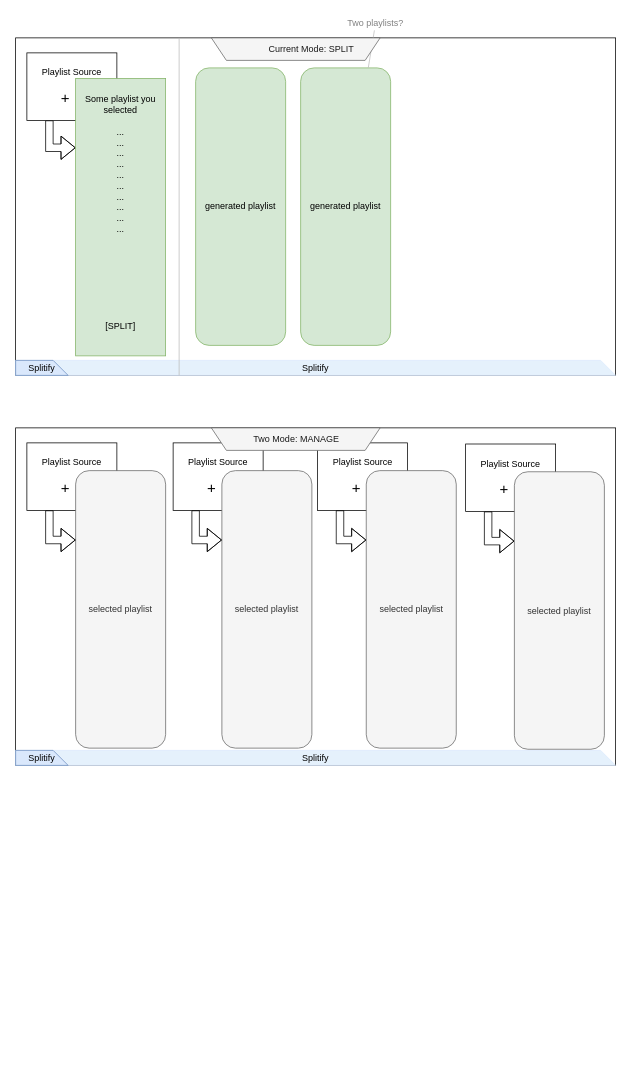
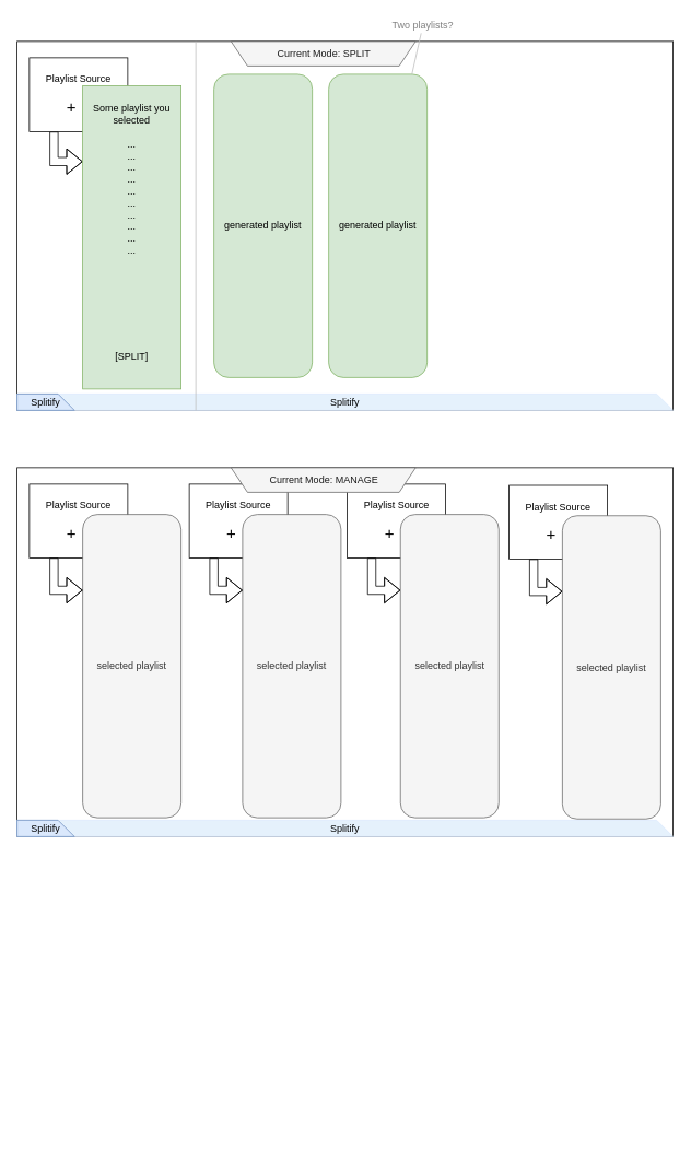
  <mxCell id="0" />
  <mxCell id="1" parent="0" />
  <mxCell id="2" value="" style="rounded=0;whiteSpace=wrap;html=1;labelBackgroundColor=none;strokeColor=#000000;fillColor=#FFFFFF;gradientColor=none;aspect=fixed;" vertex="1" parent="1"><mxGeometry x="20" y="50" width="800" height="450" as="geometry" /></mxCell>
  <mxCell id="3" value="Splitify" style="shape=card;whiteSpace=wrap;html=1;labelBackgroundColor=none;rotation=90;horizontal=0;strokeColor=#DAE8FC;fillColor=#E5F1FC;" vertex="1" parent="1"><mxGeometry x="410" y="90" width="20" height="800" as="geometry" /></mxCell>
  <mxCell id="4" style="edgeStyle=orthogonalEdgeStyle;rounded=0;orthogonalLoop=1;jettySize=auto;html=1;exitX=0.25;exitY=1;exitDx=0;exitDy=0;entryX=0;entryY=0.25;entryDx=0;entryDy=0;startArrow=none;startFill=0;endArrow=block;endFill=0;shape=flexArrow;endSize=6;sourcePerimeterSpacing=0;targetPerimeterSpacing=0;" edge="1" parent="1" source="5" target="6"><mxGeometry relative="1" as="geometry" /></mxCell>
  <mxCell id="5" value="Playlist Source&lt;br&gt;&lt;br&gt;&lt;font style=&quot;font-size: 20px&quot;&gt;+&amp;nbsp; &amp;nbsp;&lt;/font&gt;" style="rounded=0;whiteSpace=wrap;html=1;labelBackgroundColor=none;strokeColor=#000000;fillColor=#FFFFFF;gradientColor=none;" vertex="1" parent="1"><mxGeometry x="35" y="70" width="120" height="90" as="geometry" /></mxCell>
  <mxCell id="6" value="&lt;br&gt;Some playlist you selected&lt;br&gt;&lt;br&gt;...&lt;br&gt;...&lt;br&gt;...&lt;br&gt;...&lt;br&gt;...&lt;br&gt;...&lt;br&gt;...&lt;br&gt;...&lt;br&gt;...&lt;br&gt;...&lt;br&gt;&lt;br&gt;&lt;br&gt;&lt;br&gt;&lt;br&gt;&lt;br&gt;&lt;br&gt;&lt;br&gt;&lt;br&gt;[SPLIT]" style="rounded=0;whiteSpace=wrap;html=1;labelBackgroundColor=none;strokeColor=#82b366;fillColor=#d5e8d4;verticalAlign=top;" vertex="1" parent="1"><mxGeometry x="100" y="104" width="120" height="370" as="geometry" /></mxCell>
  <mxCell id="7" value="generated playlist" style="rounded=1;whiteSpace=wrap;html=1;labelBackgroundColor=none;strokeColor=#82b366;fillColor=#d5e8d4;" vertex="1" parent="1"><mxGeometry x="260" y="90" width="120" height="370" as="geometry" /></mxCell>
  <mxCell id="8" value="&lt;span&gt;generated playlist&lt;/span&gt;" style="rounded=1;whiteSpace=wrap;html=1;labelBackgroundColor=none;strokeColor=#82b366;fillColor=#d5e8d4;" vertex="1" parent="1"><mxGeometry x="400" y="90" width="120" height="370" as="geometry" /></mxCell>
  <mxCell id="9" style="rounded=0;orthogonalLoop=1;jettySize=auto;html=1;exitX=0.25;exitY=0;exitDx=0;exitDy=0;entryX=0.25;entryY=1;entryDx=0;entryDy=0;startArrow=none;startFill=0;sourcePerimeterSpacing=0;endArrow=none;endFill=0;targetPerimeterSpacing=0;strokeColor=#BDBDBD;" edge="1" parent="1"><mxGeometry relative="1" as="geometry"><mxPoint x="238" y="50" as="sourcePoint" /><mxPoint x="238" y="500" as="targetPoint" /></mxGeometry></mxCell>
  <mxCell id="10" value="Splitify" style="shape=card;whiteSpace=wrap;html=1;labelBackgroundColor=none;strokeColor=#6c8ebf;fillColor=#dae8fc;rotation=90;horizontal=0;" vertex="1" parent="1"><mxGeometry x="45" y="455" width="20" height="70" as="geometry" /></mxCell>
  <mxCell id="11" style="edgeStyle=none;rounded=0;orthogonalLoop=1;jettySize=auto;html=1;startArrow=none;startFill=0;sourcePerimeterSpacing=0;endArrow=none;endFill=0;targetPerimeterSpacing=0;strokeColor=#BDBDBD;fontColor=#808080;" edge="1" parent="1" source="12" target="8"><mxGeometry relative="1" as="geometry" /></mxCell>
- <mxCell id="12" value="Two playlists?" style="text;html=1;strokeColor=none;fillColor=none;align=center;verticalAlign=middle;whiteSpace=wrap;rounded=0;labelBackgroundColor=none;fontColor=#808080;" vertex="1" parent="1"><mxGeometry x="455" y="20" width="90" height="20" as="geometry" /></mxCell>
+ <mxCell id="12" value="Two playlists?" style="text;html=1;strokeColor=none;fillColor=none;align=center;verticalAlign=middle;whiteSpace=wrap;rounded=0;labelBackgroundColor=none;fontColor=#808080;" vertex="1" parent="1"><mxGeometry x="470" y="20" width="90" height="20" as="geometry" /></mxCell>
  <mxCell id="13" value="" style="group" vertex="1" connectable="0" parent="1"><mxGeometry x="281" y="50" width="225" height="30" as="geometry" /></mxCell>
  <mxCell id="14" value="" style="shape=trapezoid;perimeter=trapezoidPerimeter;whiteSpace=wrap;html=1;fixedSize=1;labelBackgroundColor=none;strokeColor=#666666;fillColor=#f5f5f5;fontColor=#333333;rotation=-180;" vertex="1" parent="13"><mxGeometry width="225" height="30" as="geometry" /></mxCell>
- <mxCell id="15" value="Current Mode: SPLIT" style="text;html=1;align=center;verticalAlign=middle;resizable=0;points=[];autosize=1;fontColor=#1A1A1A;" vertex="1" parent="13"><mxGeometry x="67.5" y="5" width="130" height="20" as="geometry" /></mxCell>
+ <mxCell id="15" value="Current Mode: SPLIT" style="text;html=1;align=center;verticalAlign=middle;resizable=0;points=[];autosize=1;fontColor=#1A1A1A;" vertex="1" parent="13"><mxGeometry x="47.5" y="5" width="130" height="20" as="geometry" /></mxCell>
  <mxCell id="16" value="" style="rounded=0;whiteSpace=wrap;html=1;labelBackgroundColor=none;strokeColor=#000000;fillColor=#FFFFFF;gradientColor=none;aspect=fixed;" vertex="1" parent="1"><mxGeometry x="20" y="570" width="800" height="450" as="geometry" /></mxCell>
  <mxCell id="17" value="Splitify" style="shape=card;whiteSpace=wrap;html=1;labelBackgroundColor=none;rotation=90;horizontal=0;strokeColor=#DAE8FC;fillColor=#E5F1FC;" vertex="1" parent="1"><mxGeometry x="410" y="610" width="20" height="800" as="geometry" /></mxCell>
  <mxCell id="18" value="Splitify" style="shape=card;whiteSpace=wrap;html=1;labelBackgroundColor=none;strokeColor=#6c8ebf;fillColor=#dae8fc;rotation=90;horizontal=0;" vertex="1" parent="1"><mxGeometry x="45" y="975" width="20" height="70" as="geometry" /></mxCell>
  <mxCell id="19" value="" style="group" vertex="1" connectable="0" parent="1"><mxGeometry x="35" y="590" width="185" height="407" as="geometry" /></mxCell>
  <mxCell id="20" value="Playlist Source&lt;br&gt;&lt;br&gt;&lt;font style=&quot;font-size: 20px&quot;&gt;+&amp;nbsp; &amp;nbsp;&lt;/font&gt;" style="rounded=0;whiteSpace=wrap;html=1;labelBackgroundColor=none;strokeColor=#000000;fillColor=#FFFFFF;gradientColor=none;" vertex="1" parent="19"><mxGeometry width="120" height="90" as="geometry" /></mxCell>
  <mxCell id="21" value="selected playlist" style="rounded=1;whiteSpace=wrap;html=1;labelBackgroundColor=none;strokeColor=#666666;fillColor=#f5f5f5;fontColor=#333333;" vertex="1" parent="19"><mxGeometry x="65" y="37" width="120" height="370" as="geometry" /></mxCell>
  <mxCell id="22" style="edgeStyle=orthogonalEdgeStyle;rounded=0;orthogonalLoop=1;jettySize=auto;html=1;exitX=0.25;exitY=1;exitDx=0;exitDy=0;startArrow=none;startFill=0;endArrow=block;endFill=0;shape=flexArrow;endSize=6;sourcePerimeterSpacing=0;targetPerimeterSpacing=0;entryX=0;entryY=0.25;entryDx=0;entryDy=0;" edge="1" parent="19" source="20" target="21"><mxGeometry relative="1" as="geometry"><mxPoint x="-45" y="100" as="targetPoint" /></mxGeometry></mxCell>
  <mxCell id="23" value="" style="group" vertex="1" connectable="0" parent="1"><mxGeometry x="230" y="590" width="185" height="407" as="geometry" /></mxCell>
  <mxCell id="24" value="Playlist Source&lt;br&gt;&lt;br&gt;&lt;font style=&quot;font-size: 20px&quot;&gt;+&amp;nbsp; &amp;nbsp;&lt;/font&gt;" style="rounded=0;whiteSpace=wrap;html=1;labelBackgroundColor=none;strokeColor=#000000;fillColor=#FFFFFF;gradientColor=none;" vertex="1" parent="23"><mxGeometry width="120" height="90" as="geometry" /></mxCell>
  <mxCell id="25" value="selected playlist" style="rounded=1;whiteSpace=wrap;html=1;labelBackgroundColor=none;strokeColor=#666666;fillColor=#f5f5f5;fontColor=#333333;" vertex="1" parent="23"><mxGeometry x="65" y="37" width="120" height="370" as="geometry" /></mxCell>
  <mxCell id="26" style="edgeStyle=orthogonalEdgeStyle;rounded=0;orthogonalLoop=1;jettySize=auto;html=1;exitX=0.25;exitY=1;exitDx=0;exitDy=0;startArrow=none;startFill=0;endArrow=block;endFill=0;shape=flexArrow;endSize=6;sourcePerimeterSpacing=0;targetPerimeterSpacing=0;entryX=0;entryY=0.25;entryDx=0;entryDy=0;" edge="1" parent="23" source="24" target="25"><mxGeometry relative="1" as="geometry"><mxPoint x="-45" y="100" as="targetPoint" /></mxGeometry></mxCell>
  <mxCell id="27" value="" style="group" vertex="1" connectable="0" parent="1"><mxGeometry x="422.5" y="590" width="185" height="407" as="geometry" /></mxCell>
  <mxCell id="28" value="Playlist Source&lt;br&gt;&lt;br&gt;&lt;font style=&quot;font-size: 20px&quot;&gt;+&amp;nbsp; &amp;nbsp;&lt;/font&gt;" style="rounded=0;whiteSpace=wrap;html=1;labelBackgroundColor=none;strokeColor=#000000;fillColor=#FFFFFF;gradientColor=none;" vertex="1" parent="27"><mxGeometry width="120" height="90" as="geometry" /></mxCell>
  <mxCell id="29" value="selected playlist" style="rounded=1;whiteSpace=wrap;html=1;labelBackgroundColor=none;strokeColor=#666666;fillColor=#f5f5f5;fontColor=#333333;" vertex="1" parent="27"><mxGeometry x="65" y="37" width="120" height="370" as="geometry" /></mxCell>
  <mxCell id="30" style="edgeStyle=orthogonalEdgeStyle;rounded=0;orthogonalLoop=1;jettySize=auto;html=1;exitX=0.25;exitY=1;exitDx=0;exitDy=0;startArrow=none;startFill=0;endArrow=block;endFill=0;shape=flexArrow;endSize=6;sourcePerimeterSpacing=0;targetPerimeterSpacing=0;entryX=0;entryY=0.25;entryDx=0;entryDy=0;" edge="1" parent="27" source="28" target="29"><mxGeometry relative="1" as="geometry"><mxPoint x="-45" y="100" as="targetPoint" /></mxGeometry></mxCell>
  <mxCell id="31" value="" style="group" vertex="1" connectable="0" parent="1"><mxGeometry x="620" y="591.5" width="185" height="407" as="geometry" /></mxCell>
  <mxCell id="32" value="Playlist Source&lt;br&gt;&lt;br&gt;&lt;font style=&quot;font-size: 20px&quot;&gt;+&amp;nbsp; &amp;nbsp;&lt;/font&gt;" style="rounded=0;whiteSpace=wrap;html=1;labelBackgroundColor=none;strokeColor=#000000;fillColor=#FFFFFF;gradientColor=none;" vertex="1" parent="31"><mxGeometry width="120" height="90" as="geometry" /></mxCell>
  <mxCell id="33" value="selected playlist" style="rounded=1;whiteSpace=wrap;html=1;labelBackgroundColor=none;strokeColor=#666666;fillColor=#f5f5f5;fontColor=#333333;" vertex="1" parent="31"><mxGeometry x="65" y="37" width="120" height="370" as="geometry" /></mxCell>
  <mxCell id="34" style="edgeStyle=orthogonalEdgeStyle;rounded=0;orthogonalLoop=1;jettySize=auto;html=1;exitX=0.25;exitY=1;exitDx=0;exitDy=0;startArrow=none;startFill=0;endArrow=block;endFill=0;shape=flexArrow;endSize=6;sourcePerimeterSpacing=0;targetPerimeterSpacing=0;entryX=0;entryY=0.25;entryDx=0;entryDy=0;" edge="1" parent="31" source="32" target="33"><mxGeometry relative="1" as="geometry"><mxPoint x="-45" y="100" as="targetPoint" /></mxGeometry></mxCell>
  <mxCell id="35" value="" style="group" vertex="1" connectable="0" parent="1"><mxGeometry x="281" y="570" width="225" height="30" as="geometry" /></mxCell>
  <mxCell id="36" value="" style="shape=trapezoid;perimeter=trapezoidPerimeter;whiteSpace=wrap;html=1;fixedSize=1;labelBackgroundColor=none;strokeColor=#666666;fillColor=#f5f5f5;fontColor=#333333;rotation=-180;" vertex="1" parent="35"><mxGeometry width="225" height="30" as="geometry" /></mxCell>
- <mxCell id="37" value="Two Mode: MANAGE" style="text;html=1;align=center;verticalAlign=middle;resizable=0;points=[];autosize=1;fontColor=#1A1A1A;" vertex="1" parent="35"><mxGeometry x="37.5" y="5" width="150" height="20" as="geometry" /></mxCell>
+ <mxCell id="37" value="Current Mode: MANAGE" style="text;html=1;align=center;verticalAlign=middle;resizable=0;points=[];autosize=1;fontColor=#1A1A1A;" vertex="1" parent="35"><mxGeometry x="37.5" y="5" width="150" height="20" as="geometry" /></mxCell>
